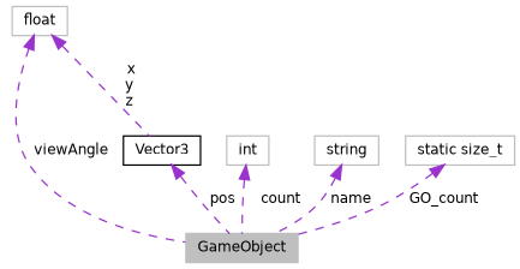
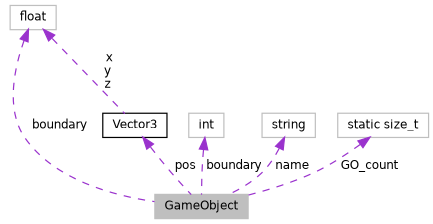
  digraph {
    node [color=grey75 fontname=Helvetica fontsize=10 shape=record]
    edge [color=darkorchid3 dir=back fontname=Helvetica fontsize=10 labelfontname=Helvetica labelfontsize=10 style=dashed]
    n1 [fillcolor=grey75 fontcolor=black height=0.2 label=GameObject style=filled width=0.4]
    n2 [height=0.2 label=float width=0.4]
    n3 [color=black height=0.2 label=Vector3 width=0.4]
    n4 [height=0.2 label=int width=0.4]
    n5 [height=0.2 label=string width=0.4]
    n6 [height=0.2 label="static size_t" width=0.4]
-   n2 -> n1 [label=" viewAngle"]
+   n2 -> n1 [label=" boundary"]
    n2 -> n3 [label=" x\ny\nz"]
    n3 -> n1 [label=" pos"]
-   n4 -> n1 [label=" count"]
+   n4 -> n1 [label=" boundary"]
    n5 -> n1 [label=" name"]
    n6 -> n1 [label=" GO_count"]
  }
